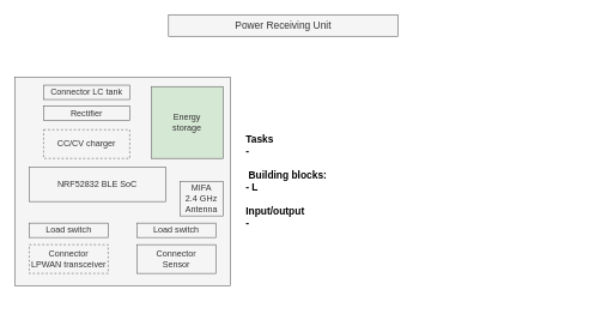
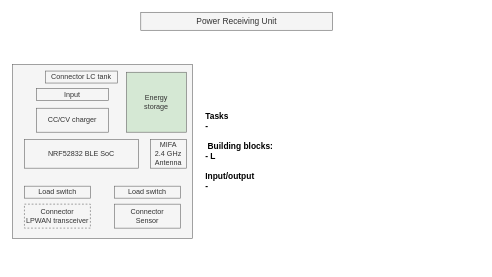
  <mxCell id="0" />
  <mxCell id="1" parent="0" />
  <mxCell id="2" value="&lt;font style=&quot;font-size: 14px;&quot;&gt;Power Receiving Unit&lt;/font&gt;" style="text;html=1;strokeColor=#666666;fillColor=#f5f5f5;align=center;verticalAlign=middle;whiteSpace=wrap;rounded=0;labelBackgroundColor=none;strokeWidth=1;fontSize=14;fontColor=#333333;" parent="1" vertex="1"><mxGeometry x="234" y="20" width="320" height="30" as="geometry" /></mxCell>
  <mxCell id="3" value="" style="rounded=0;whiteSpace=wrap;html=1;labelBackgroundColor=none;strokeWidth=1;fontSize=12;fillColor=#f5f5f5;strokeColor=#666666;fontColor=#333333;" parent="1" vertex="1"><mxGeometry x="20" y="107" width="300" height="290" as="geometry" /></mxCell>
- <mxCell id="4" value="Connector LC tank" style="rounded=0;whiteSpace=wrap;html=1;labelBackgroundColor=none;strokeWidth=1;fontSize=12;fillColor=#f5f5f5;strokeColor=#666666;fontColor=#333333;" parent="1" vertex="1"><mxGeometry x="60" y="118" width="120" height="20" as="geometry" /></mxCell>
- <mxCell id="5" value="Rectifier" style="rounded=0;whiteSpace=wrap;html=1;labelBackgroundColor=none;strokeWidth=1;fontSize=12;fillColor=#f5f5f5;strokeColor=#666666;fontColor=#333333;" parent="1" vertex="1"><mxGeometry x="60" y="147" width="120" height="20" as="geometry" /></mxCell>
+ <mxCell id="4" value="Connector LC tank" style="rounded=0;whiteSpace=wrap;html=1;labelBackgroundColor=none;strokeWidth=1;fontSize=12;fillColor=#f5f5f5;strokeColor=#666666;fontColor=#333333;" parent="1" vertex="1"><mxGeometry x="75" y="118" width="120" height="20" as="geometry" /></mxCell>
+ <mxCell id="5" value="Input" style="rounded=0;whiteSpace=wrap;html=1;labelBackgroundColor=none;strokeWidth=1;fontSize=12;fillColor=#f5f5f5;strokeColor=#666666;fontColor=#333333;" parent="1" vertex="1"><mxGeometry x="60" y="147" width="120" height="20" as="geometry" /></mxCell>
  <mxCell id="6" value="NRF52832 BLE SoC" style="rounded=0;whiteSpace=wrap;html=1;labelBackgroundColor=none;strokeWidth=1;fontSize=12;fillColor=#f5f5f5;strokeColor=#666666;fontColor=#333333;" parent="1" vertex="1"><mxGeometry x="40" y="232" width="190" height="48" as="geometry" /></mxCell>
- <mxCell id="7" value="MIFA&lt;br&gt;2.4 GHz&lt;br style=&quot;font-size: 12px;&quot;&gt;Antenna" style="rounded=0;whiteSpace=wrap;html=1;labelBackgroundColor=none;strokeWidth=1;fontSize=12;fillColor=#f5f5f5;strokeColor=#666666;fontColor=#333333;" parent="1" vertex="1"><mxGeometry x="250" y="252" width="60" height="48" as="geometry" /></mxCell>
+ <mxCell id="7" value="MIFA&lt;br&gt;2.4 GHz&lt;br style=&quot;font-size: 12px;&quot;&gt;Antenna" style="rounded=0;whiteSpace=wrap;html=1;labelBackgroundColor=none;strokeWidth=1;fontSize=12;fillColor=#f5f5f5;strokeColor=#666666;fontColor=#333333;" parent="1" vertex="1"><mxGeometry x="250" y="232" width="60" height="48" as="geometry" /></mxCell>
  <mxCell id="8" value="&lt;font color=&quot;#000000&quot;&gt;Tasks&lt;br style=&quot;font-size: 14px;&quot;&gt;-&lt;br style=&quot;font-size: 14px;&quot;&gt;&lt;br style=&quot;font-size: 14px;&quot;&gt;&amp;nbsp;Building blocks:&lt;br style=&quot;font-size: 14px;&quot;&gt;- L&lt;br&gt;&lt;br style=&quot;font-size: 14px;&quot;&gt;Input/output&lt;br style=&quot;font-size: 14px;&quot;&gt;-&amp;nbsp;&lt;/font&gt;" style="text;html=1;align=left;verticalAlign=middle;whiteSpace=wrap;rounded=0;labelBackgroundColor=none;strokeWidth=1;fontSize=14;fontColor=#FFFFFF;fontStyle=1" parent="1" vertex="1"><mxGeometry x="340" y="64.5" width="458" height="375" as="geometry" /></mxCell>
- <mxCell id="9" value="CC/CV charger" style="rounded=0;whiteSpace=wrap;html=1;labelBackgroundColor=none;strokeWidth=1;fontSize=12;fillColor=#f5f5f5;strokeColor=#666666;fontColor=#333333;dashed=1;" vertex="1" parent="1"><mxGeometry x="60" y="180" width="120" height="40" as="geometry" /></mxCell>
+ <mxCell id="9" value="CC/CV charger" style="rounded=0;whiteSpace=wrap;html=1;labelBackgroundColor=none;strokeWidth=1;fontSize=12;fillColor=#f5f5f5;strokeColor=#666666;fontColor=#333333;" vertex="1" parent="1"><mxGeometry x="60" y="180" width="120" height="40" as="geometry" /></mxCell>
  <mxCell id="10" value="Energy&lt;br&gt;storage" style="rounded=0;whiteSpace=wrap;html=1;labelBackgroundColor=none;strokeWidth=1;fontSize=12;fillColor=#d5e8d4;strokeColor=#666666;fontColor=#333333;" vertex="1" parent="1"><mxGeometry x="210" y="120" width="100" height="100" as="geometry" /></mxCell>
  <mxCell id="11" value="Load switch" style="rounded=0;whiteSpace=wrap;html=1;labelBackgroundColor=none;strokeWidth=1;fontSize=12;fillColor=#f5f5f5;strokeColor=#666666;fontColor=#333333;" vertex="1" parent="1"><mxGeometry x="40" y="310" width="110" height="20" as="geometry" /></mxCell>
  <mxCell id="12" value="Connector&lt;br&gt;Sensor" style="rounded=0;whiteSpace=wrap;html=1;labelBackgroundColor=none;strokeWidth=1;fontSize=12;fillColor=#f5f5f5;strokeColor=#666666;fontColor=#333333;" vertex="1" parent="1"><mxGeometry x="190" y="340" width="110" height="40" as="geometry" /></mxCell>
  <mxCell id="13" value="Load switch" style="rounded=0;whiteSpace=wrap;html=1;labelBackgroundColor=none;strokeWidth=1;fontSize=12;fillColor=#f5f5f5;strokeColor=#666666;fontColor=#333333;" vertex="1" parent="1"><mxGeometry x="190" y="310" width="110" height="20" as="geometry" /></mxCell>
  <mxCell id="14" value="Connector&lt;br&gt;LPWAN transceiver" style="rounded=0;whiteSpace=wrap;html=1;labelBackgroundColor=none;strokeWidth=1;fontSize=12;fillColor=#f5f5f5;strokeColor=#666666;fontColor=#333333;dashed=1;" vertex="1" parent="1"><mxGeometry x="40" y="340" width="110" height="40" as="geometry" /></mxCell>
